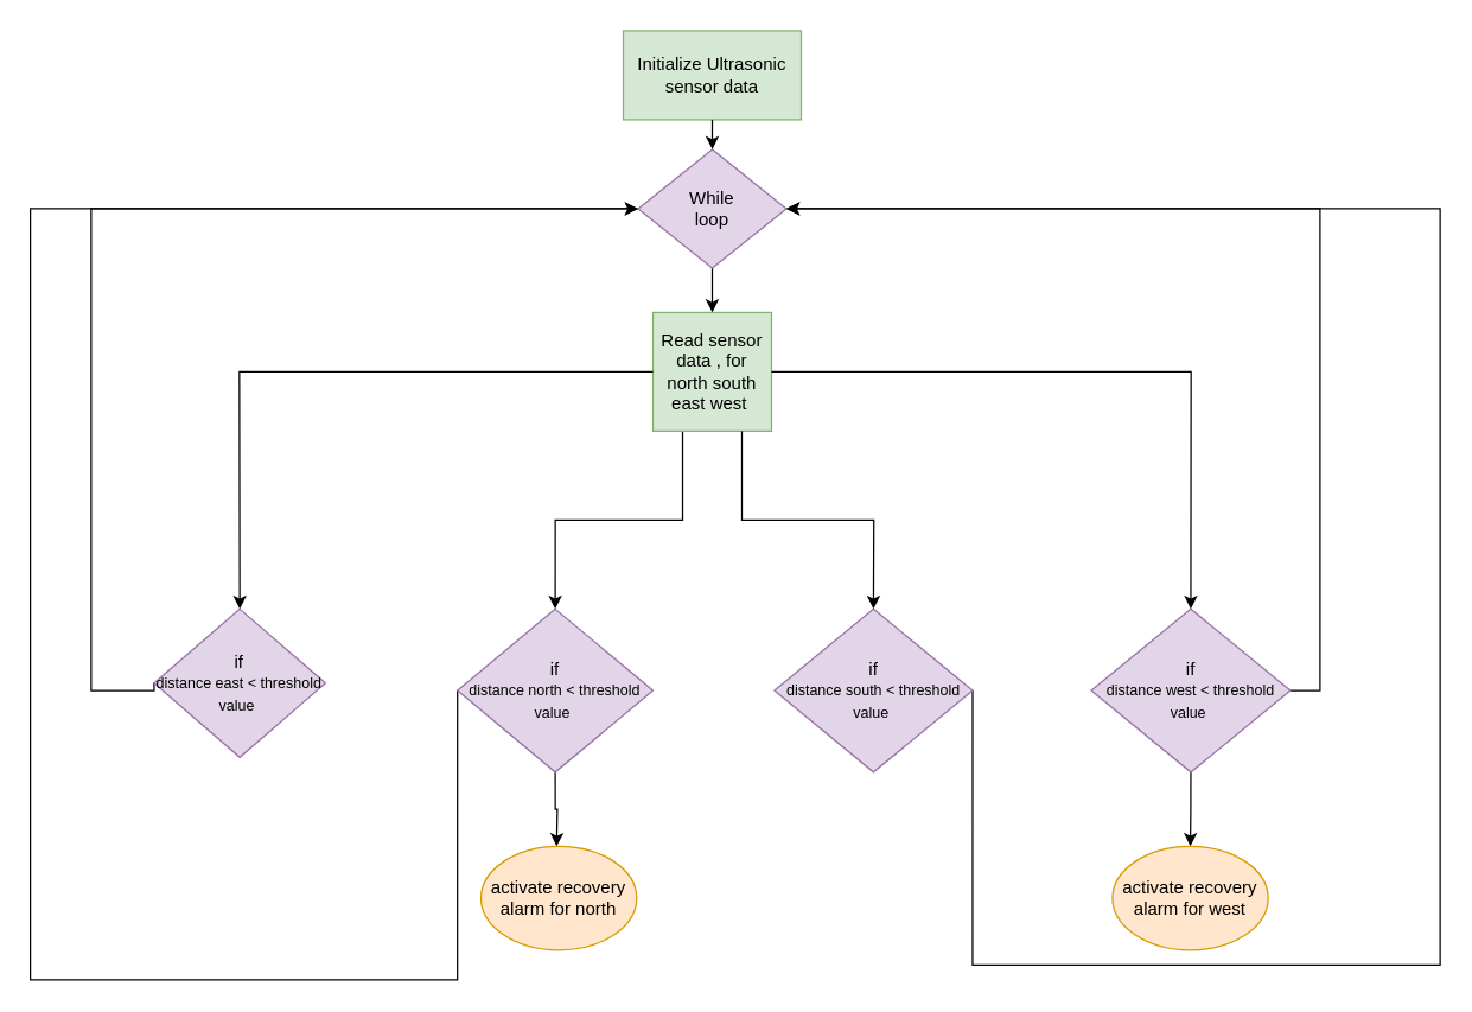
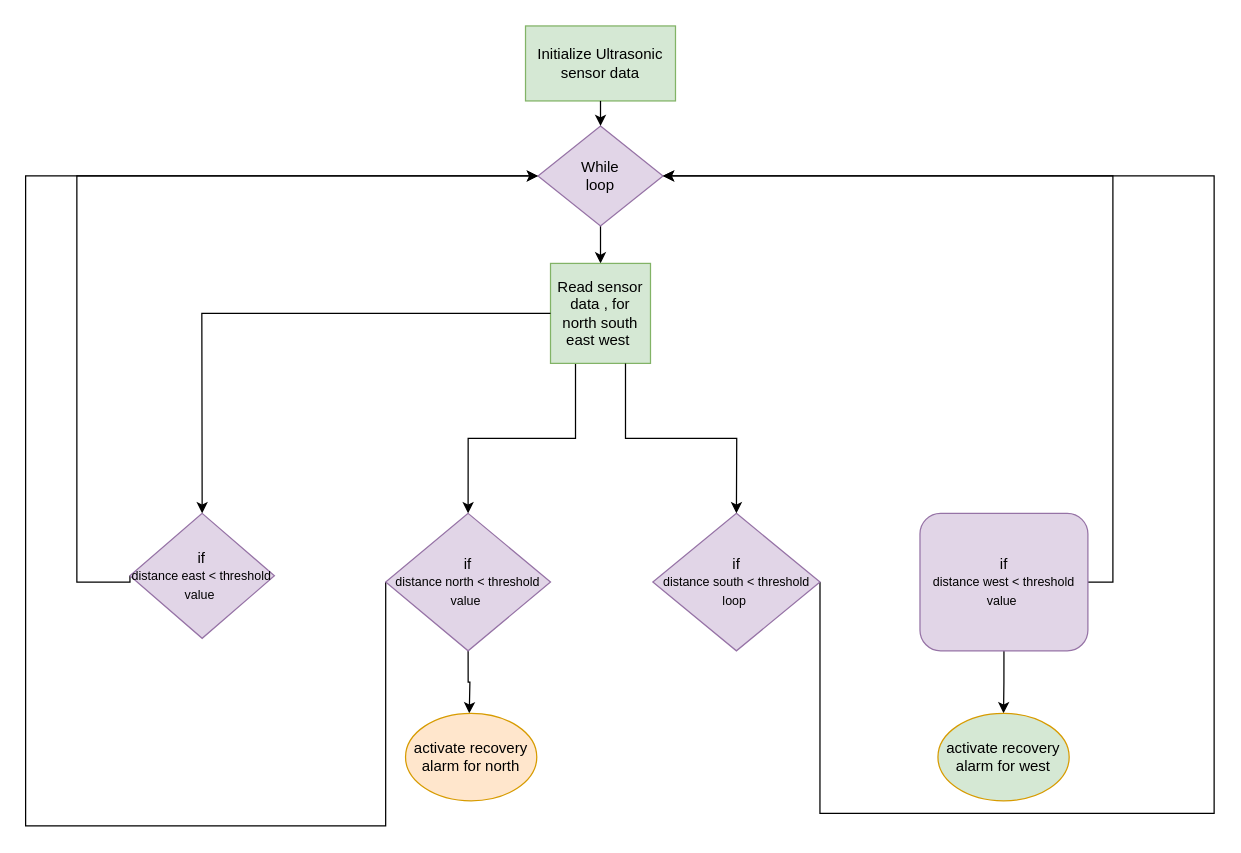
  <mxCell id="0" />
  <mxCell id="1" parent="0" />
  <mxCell id="2" value="Initialize Ultrasonic&lt;div&gt;sensor data&lt;/div&gt;" style="rounded=0;whiteSpace=wrap;html=1;fillColor=#d5e8d4;strokeColor=#82b366;" parent="1" vertex="1"><mxGeometry x="420" y="20" width="120" height="60" as="geometry" /></mxCell>
  <mxCell id="3" style="edgeStyle=orthogonalEdgeStyle;rounded=0;orthogonalLoop=1;jettySize=auto;html=1;exitX=0.5;exitY=1;exitDx=0;exitDy=0;entryX=0.5;entryY=0;entryDx=0;entryDy=0;" parent="1" source="4" target="10" edge="1"><mxGeometry relative="1" as="geometry" /></mxCell>
  <mxCell id="4" value="While&lt;br&gt;loop" style="rhombus;whiteSpace=wrap;html=1;fillColor=#e1d5e7;strokeColor=#9673a6;" parent="1" vertex="1"><mxGeometry x="430" y="100" width="100" height="80" as="geometry" /></mxCell>
  <mxCell id="5" value="" style="endArrow=classic;html=1;rounded=0;exitX=0.5;exitY=1;exitDx=0;exitDy=0;entryX=0.5;entryY=0;entryDx=0;entryDy=0;" parent="1" source="2" target="4" edge="1"><mxGeometry width="50" height="50" relative="1" as="geometry"><mxPoint x="370" y="90" as="sourcePoint" /><mxPoint x="420" y="40" as="targetPoint" /></mxGeometry></mxCell>
  <mxCell id="6" style="edgeStyle=orthogonalEdgeStyle;rounded=0;orthogonalLoop=1;jettySize=auto;html=1;exitX=0.5;exitY=1;exitDx=0;exitDy=0;" parent="1" source="8" edge="1"><mxGeometry relative="1" as="geometry"><mxPoint x="375.005" y="570" as="targetPoint" /></mxGeometry></mxCell>
  <mxCell id="7" style="edgeStyle=orthogonalEdgeStyle;rounded=0;orthogonalLoop=1;jettySize=auto;html=1;exitX=0;exitY=0.5;exitDx=0;exitDy=0;" parent="1" source="8" target="4" edge="1"><mxGeometry relative="1" as="geometry"><mxPoint x="400" y="110" as="targetPoint" /><Array as="points"><mxPoint x="308" y="660" /><mxPoint x="20" y="660" /><mxPoint x="20" y="140" /></Array></mxGeometry></mxCell>
  <mxCell id="8" value="if&lt;div style=&quot;&quot;&gt;&lt;font style=&quot;font-size: 10px;&quot;&gt;distance north &amp;lt; threshold value&lt;/font&gt;&lt;span style=&quot;font-size: 11px;&quot;&gt;&amp;nbsp;&lt;/span&gt;&lt;/div&gt;" style="rhombus;whiteSpace=wrap;html=1;fillColor=#e1d5e7;strokeColor=#9673a6;" parent="1" vertex="1"><mxGeometry x="308.13" y="410" width="131.87" height="110" as="geometry" /></mxCell>
  <mxCell id="9" style="edgeStyle=orthogonalEdgeStyle;rounded=0;orthogonalLoop=1;jettySize=auto;html=1;exitX=0.5;exitY=1;exitDx=0;exitDy=0;entryX=0.5;entryY=0;entryDx=0;entryDy=0;" parent="1" source="10" target="8" edge="1"><mxGeometry relative="1" as="geometry"><Array as="points"><mxPoint x="460" y="290" /><mxPoint x="460" y="350" /><mxPoint x="375" y="350" /></Array></mxGeometry></mxCell>
  <mxCell id="10" value="Read sensor data , for north south east west&amp;nbsp;" style="whiteSpace=wrap;html=1;aspect=fixed;fillColor=#d5e8d4;strokeColor=#82b366;" parent="1" vertex="1"><mxGeometry x="440" y="210" width="80" height="80" as="geometry" /></mxCell>
  <mxCell id="11" value="activate recovery alarm for north" style="ellipse;whiteSpace=wrap;html=1;fillColor=#ffe6cc;strokeColor=#d79b00;" parent="1" vertex="1"><mxGeometry x="324" y="570" width="105" height="70" as="geometry" /></mxCell>
  <mxCell id="12" style="edgeStyle=orthogonalEdgeStyle;rounded=0;orthogonalLoop=1;jettySize=auto;html=1;exitX=1;exitY=0.5;exitDx=0;exitDy=0;entryX=1;entryY=0.5;entryDx=0;entryDy=0;" parent="1" source="13" target="4" edge="1"><mxGeometry relative="1" as="geometry"><mxPoint x="950" y="110" as="targetPoint" /><Array as="points"><mxPoint x="656" y="650" /><mxPoint x="971" y="650" /><mxPoint x="971" y="140" /></Array></mxGeometry></mxCell>
- <mxCell id="13" value="if&lt;div style=&quot;&quot;&gt;&lt;font style=&quot;font-size: 10px;&quot;&gt;distance south &amp;lt; threshold value&lt;/font&gt;&lt;span style=&quot;font-size: 11px;&quot;&gt;&amp;nbsp;&lt;/span&gt;&lt;/div&gt;" style="rhombus;whiteSpace=wrap;html=1;fillColor=#e1d5e7;strokeColor=#9673a6;" parent="1" vertex="1"><mxGeometry x="521.88" y="410" width="133.75" height="110" as="geometry" /></mxCell>
+ <mxCell id="13" value="if&lt;div style=&quot;&quot;&gt;&lt;font style=&quot;font-size: 10px;&quot;&gt;distance south &amp;lt; threshold loop&lt;/font&gt;&lt;span style=&quot;font-size: 11px;&quot;&gt;&amp;nbsp;&lt;/span&gt;&lt;/div&gt;" style="rhombus;whiteSpace=wrap;html=1;fillColor=#e1d5e7;strokeColor=#9673a6;" parent="1" vertex="1"><mxGeometry x="521.88" y="410" width="133.75" height="110" as="geometry" /></mxCell>
  <mxCell id="14" style="edgeStyle=orthogonalEdgeStyle;rounded=0;orthogonalLoop=1;jettySize=auto;html=1;exitX=0.5;exitY=1;exitDx=0;exitDy=0;entryX=0.5;entryY=0;entryDx=0;entryDy=0;" parent="1" source="16" target="22" edge="1"><mxGeometry relative="1" as="geometry" /></mxCell>
  <mxCell id="15" style="edgeStyle=orthogonalEdgeStyle;rounded=0;orthogonalLoop=1;jettySize=auto;html=1;exitX=1;exitY=0.5;exitDx=0;exitDy=0;entryX=1;entryY=0.5;entryDx=0;entryDy=0;" parent="1" source="16" target="4" edge="1"><mxGeometry relative="1" as="geometry"><mxPoint x="960.2" y="184.988" as="targetPoint" /></mxGeometry></mxCell>
- <mxCell id="16" value="if&lt;div style=&quot;&quot;&gt;&lt;font style=&quot;font-size: 10px;&quot;&gt;distance west &amp;lt; threshold value&lt;/font&gt;&lt;span style=&quot;font-size: 11px;&quot;&gt;&amp;nbsp;&lt;/span&gt;&lt;/div&gt;" style="rhombus;whiteSpace=wrap;html=1;fillColor=#e1d5e7;strokeColor=#9673a6;" parent="1" vertex="1"><mxGeometry x="735.63" y="410" width="134.37" height="110" as="geometry" /></mxCell>
+ <mxCell id="16" value="if&lt;div style=&quot;&quot;&gt;&lt;font style=&quot;font-size: 10px;&quot;&gt;distance west &amp;lt; threshold value&lt;/font&gt;&lt;span style=&quot;font-size: 11px;&quot;&gt;&amp;nbsp;&lt;/span&gt;&lt;/div&gt;" style="whiteSpace=wrap;html=1;fillColor=#e1d5e7;strokeColor=#9673a6;rounded=1;" parent="1" vertex="1"><mxGeometry x="735.63" y="410" width="134.37" height="110" as="geometry" /></mxCell>
  <mxCell id="17" style="edgeStyle=orthogonalEdgeStyle;rounded=0;orthogonalLoop=1;jettySize=auto;html=1;exitX=0;exitY=0.5;exitDx=0;exitDy=0;entryX=0;entryY=0.5;entryDx=0;entryDy=0;" parent="1" source="18" target="4" edge="1"><mxGeometry relative="1" as="geometry"><mxPoint x="60" y="120" as="targetPoint" /><Array as="points"><mxPoint x="61" y="465" /><mxPoint x="61" y="140" /></Array></mxGeometry></mxCell>
  <mxCell id="18" value="if&lt;div&gt;&lt;font style=&quot;font-size: 10px;&quot;&gt;distance east &amp;lt; threshold value&amp;nbsp;&lt;/font&gt;&lt;/div&gt;" style="rhombus;whiteSpace=wrap;html=1;fillColor=#e1d5e7;strokeColor=#9673a6;" parent="1" vertex="1"><mxGeometry x="103.45" y="410" width="115.62" height="100" as="geometry" /></mxCell>
  <mxCell id="19" value="" style="endArrow=classic;html=1;rounded=0;entryX=0.5;entryY=0;entryDx=0;entryDy=0;exitX=0.75;exitY=1;exitDx=0;exitDy=0;" parent="1" source="10" target="13" edge="1"><mxGeometry width="50" height="50" relative="1" as="geometry"><mxPoint x="480" y="290" as="sourcePoint" /><mxPoint x="480" y="410" as="targetPoint" /><Array as="points"><mxPoint x="500" y="310" /><mxPoint x="500" y="350" /><mxPoint x="589" y="350" /></Array></mxGeometry></mxCell>
  <mxCell id="20" value="" style="endArrow=classic;html=1;rounded=0;exitX=0;exitY=0.5;exitDx=0;exitDy=0;entryX=0.5;entryY=0;entryDx=0;entryDy=0;" parent="1" source="10" target="18" edge="1"><mxGeometry width="50" height="50" relative="1" as="geometry"><mxPoint x="370" y="360" as="sourcePoint" /><mxPoint x="90" y="250" as="targetPoint" /><Array as="points"><mxPoint x="161" y="250" /></Array></mxGeometry></mxCell>
- <mxCell id="21" value="" style="endArrow=classic;html=1;rounded=0;exitX=1;exitY=0.5;exitDx=0;exitDy=0;entryX=0.5;entryY=0;entryDx=0;entryDy=0;" parent="1" source="10" target="16" edge="1"><mxGeometry width="50" height="50" relative="1" as="geometry"><mxPoint x="400" y="360" as="sourcePoint" /><mxPoint x="870" y="250" as="targetPoint" /><Array as="points"><mxPoint x="803" y="250" /></Array></mxGeometry></mxCell>
- <mxCell id="22" value="activate recovery alarm for west" style="ellipse;whiteSpace=wrap;html=1;fillColor=#ffe6cc;strokeColor=#d79b00;" parent="1" vertex="1"><mxGeometry x="750.01" y="570" width="105" height="70" as="geometry" /></mxCell>
+ <mxCell id="22" value="activate recovery alarm for west" style="ellipse;whiteSpace=wrap;html=1;fillColor=#d5e8d4;strokeColor=#d79b00;" parent="1" vertex="1"><mxGeometry x="750.01" y="570" width="105" height="70" as="geometry" /></mxCell>
